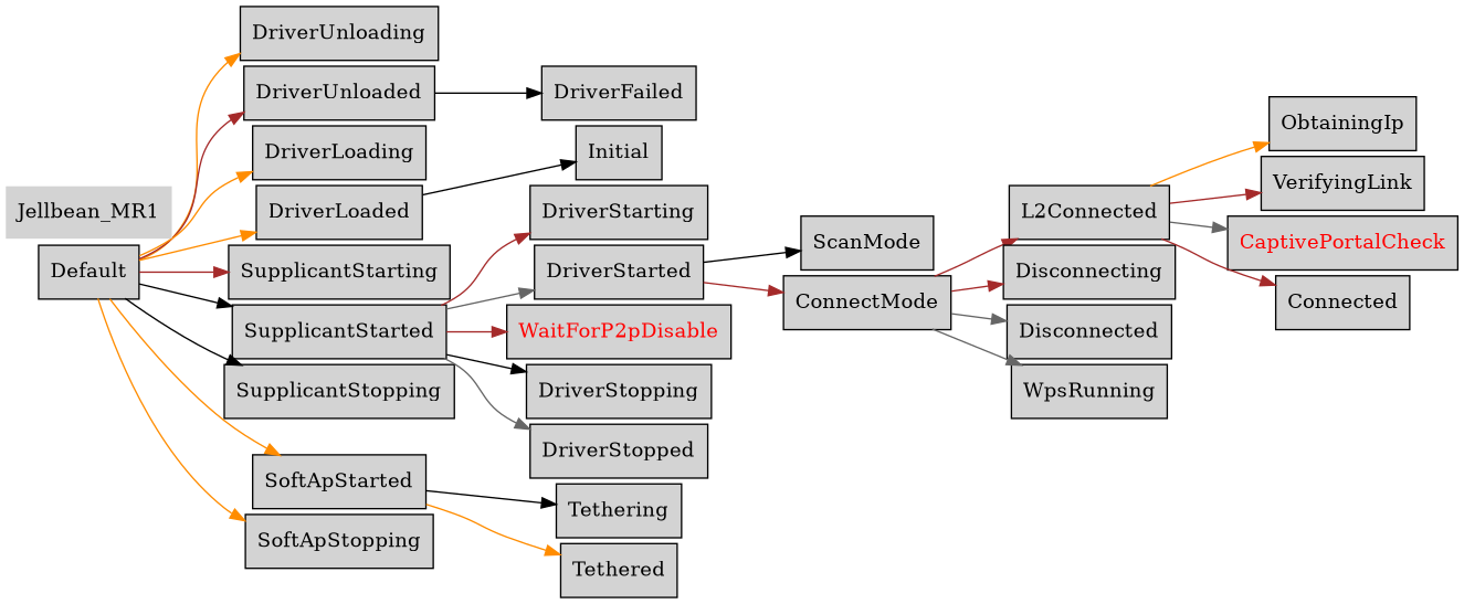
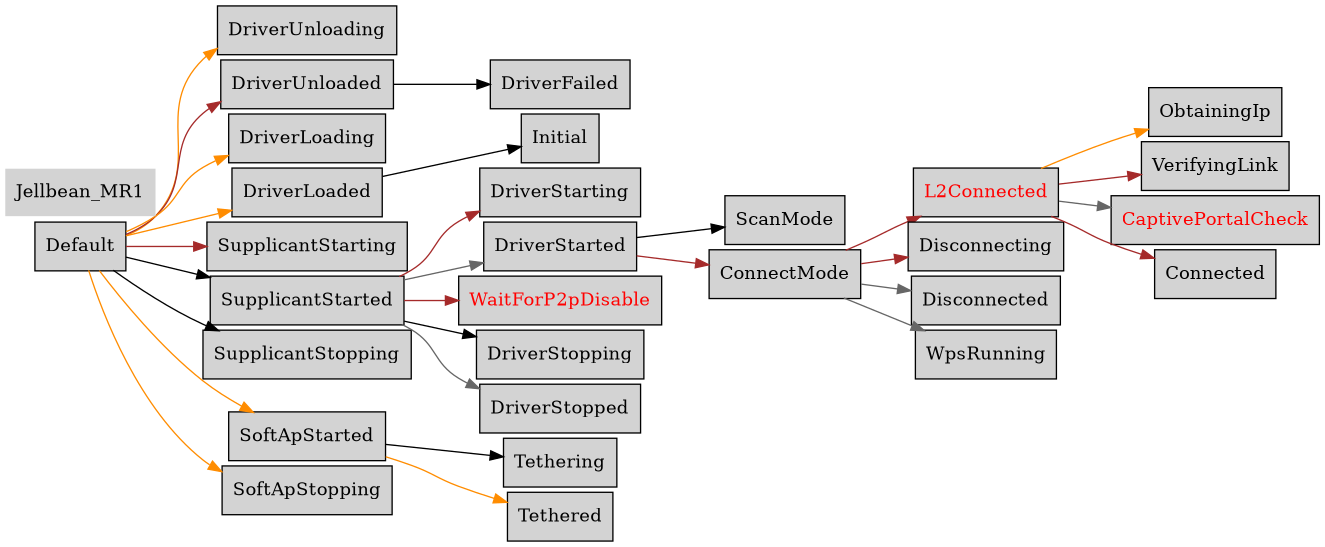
  digraph {
    fontname="Microsoft YaHei"
    nodesep=0.05
    rankdir=LR
    node [shape=record style=filled]
    edge [color=brown]
    Default
    DriverUnloading
    DriverUnloaded
    DriverLoading
    DriverLoaded
    SupplicantStarting
    SupplicantStarted
    SupplicantStopping
    SoftApStarted
    SoftApStopping
    DriverFailed
    Initial
    DriverStarting
    DriverStarted
    WaitForP2pDisable [fontcolor=red]
    DriverStopping
    DriverStopped
    Tethering
    Tethered
    ScanMode
    ConnectMode
-   L2Connected
+   L2Connected [fontcolor=red]
    Disconnecting
    Disconnected
    WpsRunning
    ObtainingIp
    VerifyingLink
    CaptivePortalCheck [fontcolor=red]
    Connected
    Jellbean_MR1 [shape=plaintext]
    Default -> DriverUnloading [color=darkorange]
    Default -> DriverUnloaded
    Default -> DriverLoading [color=darkorange]
    Default -> DriverLoaded [color=darkorange]
    Default -> SupplicantStarting
    Default -> SupplicantStarted [color=black]
    Default -> SupplicantStopping [color=black]
    Default -> SoftApStarted [color=darkorange]
    Default -> SoftApStopping [color=darkorange]
    DriverUnloaded -> DriverFailed [color=black]
    DriverLoaded -> Initial [color=black]
    SupplicantStarted -> DriverStarting
    SupplicantStarted -> DriverStarted [color=gray40]
    SupplicantStarted -> WaitForP2pDisable
    SupplicantStarted -> DriverStopping [color=black]
    SupplicantStarted -> DriverStopped [color=gray40]
    SoftApStarted -> Tethering [color=black]
    SoftApStarted -> Tethered [color=darkorange]
    DriverStarted -> ScanMode [color=black]
    DriverStarted -> ConnectMode
    ConnectMode -> L2Connected
    ConnectMode -> Disconnecting
    ConnectMode -> Disconnected [color=gray40]
    ConnectMode -> WpsRunning [color=gray40]
    L2Connected -> ObtainingIp [color=darkorange]
    L2Connected -> VerifyingLink
    L2Connected -> CaptivePortalCheck [color=gray40]
    L2Connected -> Connected
  }
